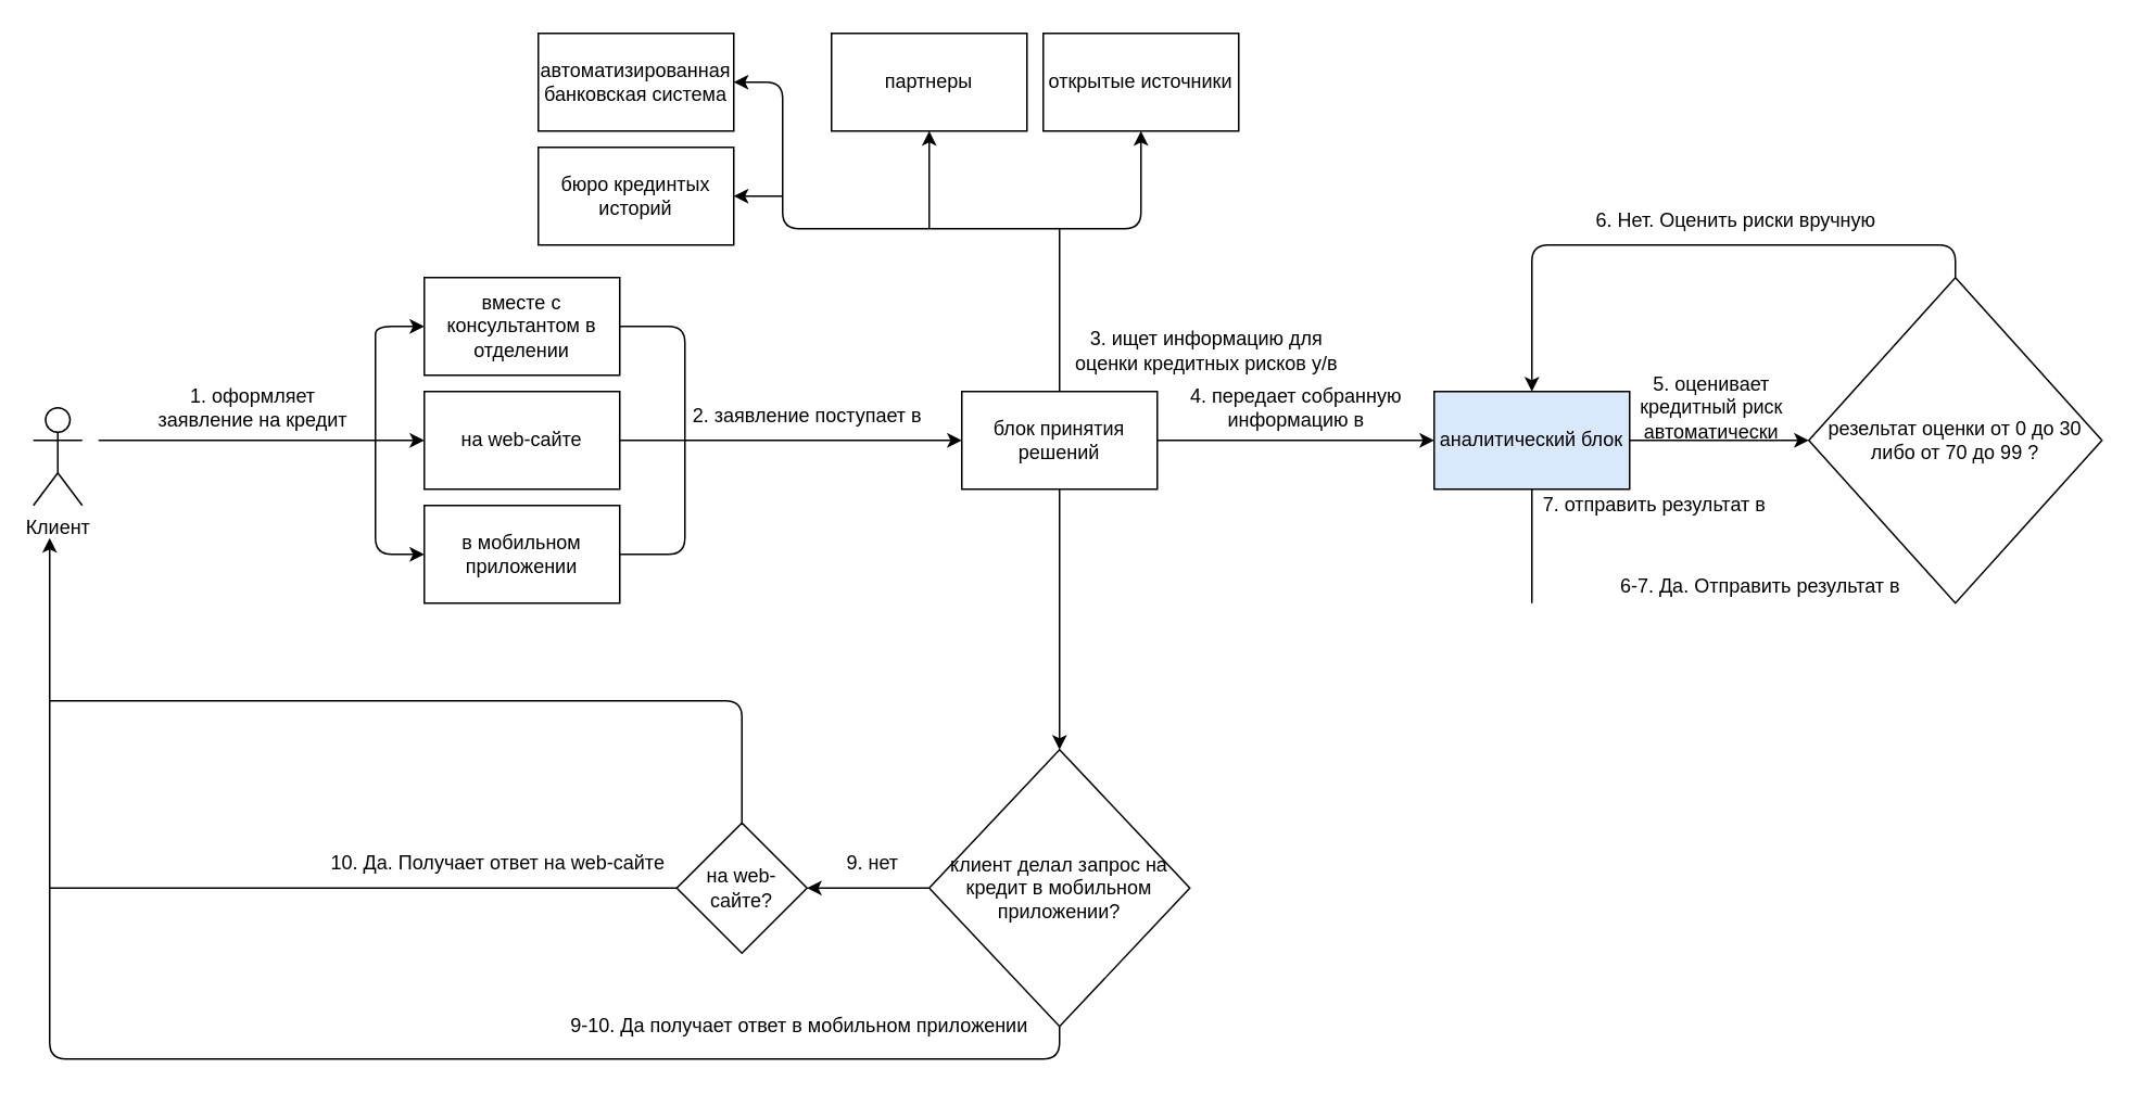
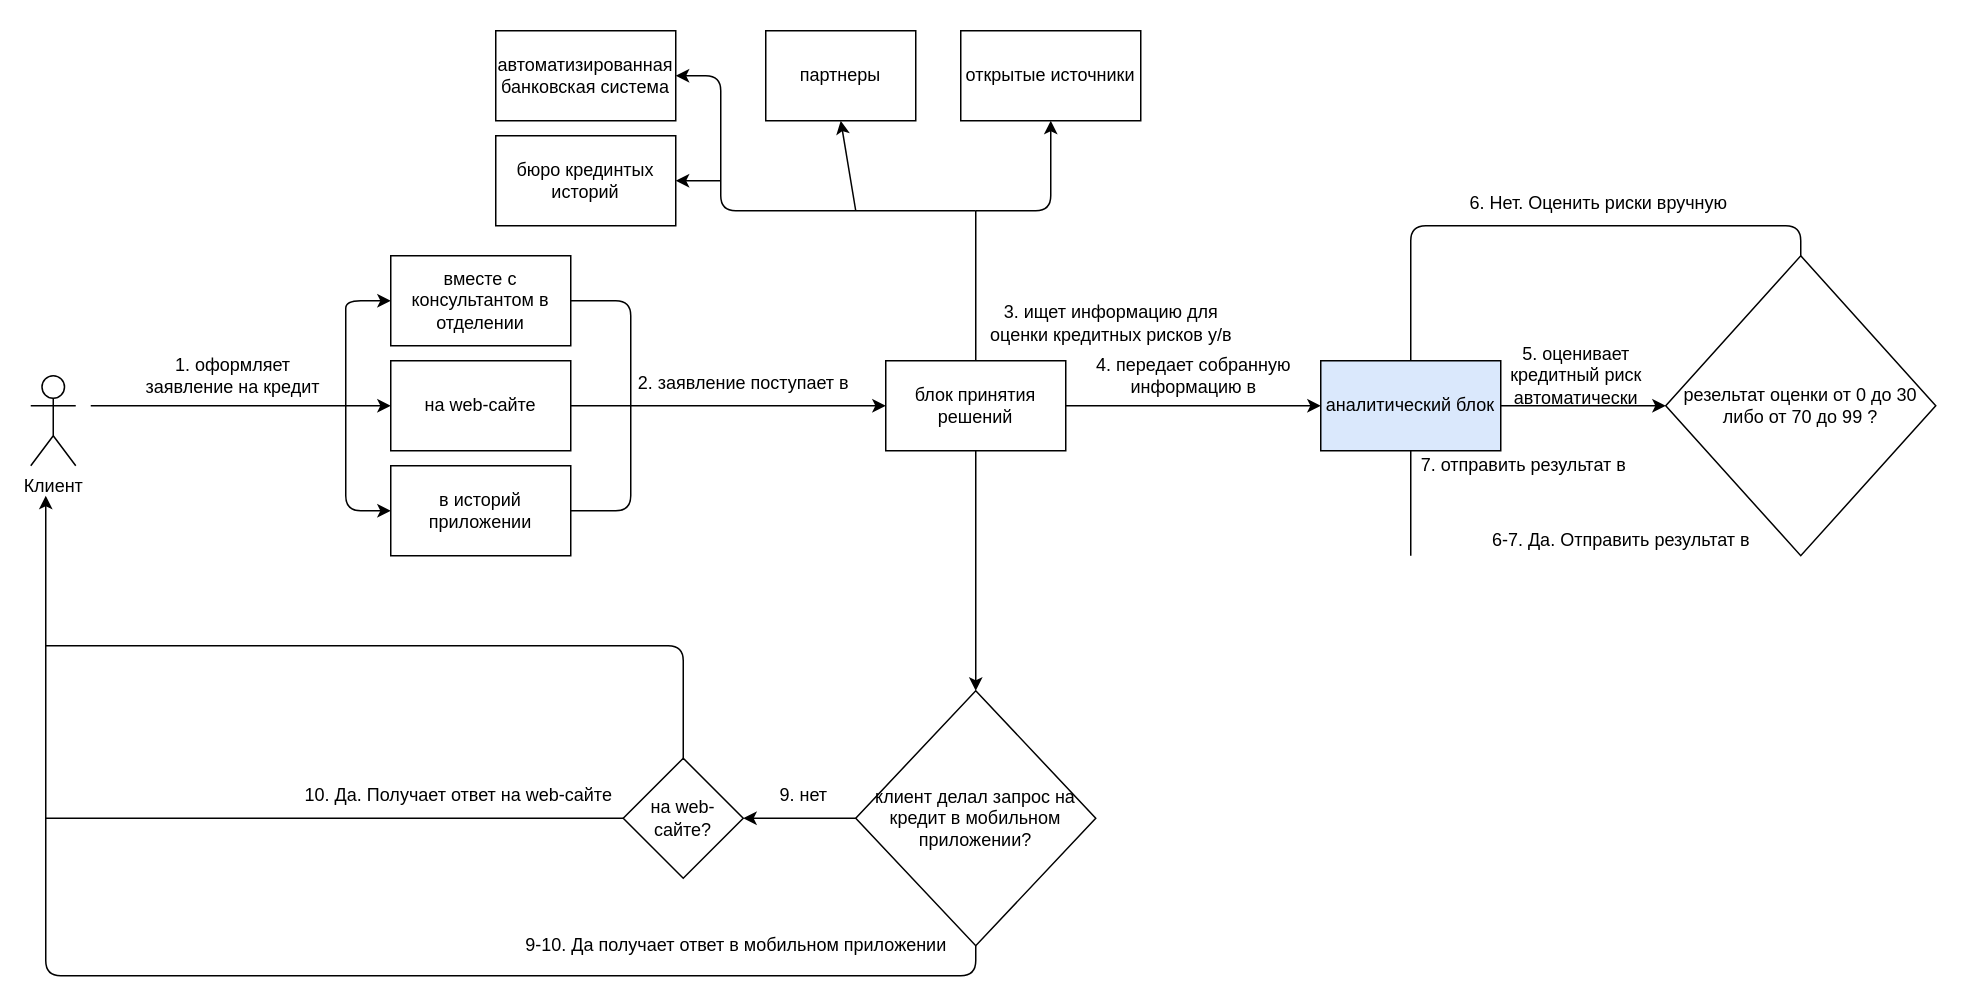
  <mxCell id="0" />
  <mxCell id="1" parent="0" />
  <mxCell id="2" value="Клиент" style="shape=umlActor;verticalLabelPosition=bottom;verticalAlign=top;html=1;outlineConnect=0;" vertex="1" parent="1"><mxGeometry x="20" y="250" width="30" height="60" as="geometry" /></mxCell>
  <mxCell id="3" value="вместе с консультантом в отделении" style="rounded=0;whiteSpace=wrap;html=1;" vertex="1" parent="1"><mxGeometry x="260" y="170" width="120" height="60" as="geometry" /></mxCell>
  <mxCell id="4" value="на web-сайте" style="rounded=0;whiteSpace=wrap;html=1;" vertex="1" parent="1"><mxGeometry x="260" y="240" width="120" height="60" as="geometry" /></mxCell>
- <mxCell id="5" value="в мобильном приложении" style="rounded=0;whiteSpace=wrap;html=1;" vertex="1" parent="1"><mxGeometry x="260" y="310" width="120" height="60" as="geometry" /></mxCell>
+ <mxCell id="5" value="в историй приложении" style="rounded=0;whiteSpace=wrap;html=1;" vertex="1" parent="1"><mxGeometry x="260" y="310" width="120" height="60" as="geometry" /></mxCell>
  <mxCell id="6" value="" style="endArrow=classic;html=1;entryX=0;entryY=0.5;entryDx=0;entryDy=0;" edge="1" parent="1" target="3"><mxGeometry width="50" height="50" relative="1" as="geometry"><mxPoint x="230" y="270" as="sourcePoint" /><mxPoint x="240" y="260" as="targetPoint" /><Array as="points"><mxPoint x="230" y="220" /><mxPoint x="230" y="200" /></Array></mxGeometry></mxCell>
  <mxCell id="7" value="" style="endArrow=classic;html=1;entryX=0;entryY=0.5;entryDx=0;entryDy=0;" edge="1" parent="1" target="4"><mxGeometry width="50" height="50" relative="1" as="geometry"><mxPoint x="60" y="270" as="sourcePoint" /><mxPoint x="420" y="290" as="targetPoint" /></mxGeometry></mxCell>
  <mxCell id="8" value="" style="endArrow=classic;html=1;entryX=0;entryY=0.5;entryDx=0;entryDy=0;" edge="1" parent="1" target="5"><mxGeometry width="50" height="50" relative="1" as="geometry"><mxPoint x="230" y="270" as="sourcePoint" /><mxPoint x="250" y="290" as="targetPoint" /><Array as="points"><mxPoint x="230" y="340" /></Array></mxGeometry></mxCell>
  <mxCell id="9" value="блок принятия решений" style="rounded=0;whiteSpace=wrap;html=1;" vertex="1" parent="1"><mxGeometry x="590" y="240" width="120" height="60" as="geometry" /></mxCell>
  <mxCell id="10" value="1. оформляет заявление на кредит" style="text;html=1;strokeColor=none;fillColor=none;align=center;verticalAlign=middle;whiteSpace=wrap;rounded=0;" vertex="1" parent="1"><mxGeometry x="90" y="240" width="130" height="20" as="geometry" /></mxCell>
  <mxCell id="11" value="" style="endArrow=classic;html=1;exitX=1;exitY=0.5;exitDx=0;exitDy=0;" edge="1" parent="1" source="4"><mxGeometry width="50" height="50" relative="1" as="geometry"><mxPoint x="520" y="330" as="sourcePoint" /><mxPoint x="590" y="270" as="targetPoint" /></mxGeometry></mxCell>
  <mxCell id="12" value="2. заявление поступает в" style="text;html=1;align=center;verticalAlign=middle;resizable=0;points=[];autosize=1;strokeColor=none;fillColor=none;" vertex="1" parent="1"><mxGeometry x="415" y="245" width="160" height="20" as="geometry" /></mxCell>
  <mxCell id="13" value="" style="endArrow=none;html=1;exitX=1;exitY=0.5;exitDx=0;exitDy=0;" edge="1" parent="1" source="3"><mxGeometry width="50" height="50" relative="1" as="geometry"><mxPoint x="520" y="330" as="sourcePoint" /><mxPoint x="420" y="270" as="targetPoint" /><Array as="points"><mxPoint x="420" y="200" /></Array></mxGeometry></mxCell>
  <mxCell id="14" value="" style="endArrow=none;html=1;exitX=1;exitY=0.5;exitDx=0;exitDy=0;" edge="1" parent="1" source="5"><mxGeometry width="50" height="50" relative="1" as="geometry"><mxPoint x="520" y="330" as="sourcePoint" /><mxPoint x="420" y="270" as="targetPoint" /><Array as="points"><mxPoint x="420" y="340" /></Array></mxGeometry></mxCell>
  <mxCell id="15" value="автоматизированная банковская система" style="rounded=0;whiteSpace=wrap;html=1;" vertex="1" parent="1"><mxGeometry x="330" y="20" width="120" height="60" as="geometry" /></mxCell>
- <mxCell id="16" value="партнеры" style="rounded=0;whiteSpace=wrap;html=1;" vertex="1" parent="1"><mxGeometry x="510" y="20" width="120" height="60" as="geometry" /></mxCell>
+ <mxCell id="16" value="партнеры" style="rounded=0;whiteSpace=wrap;html=1;" vertex="1" parent="1"><mxGeometry x="510" y="20" width="100" height="60" as="geometry" /></mxCell>
  <mxCell id="17" value="открытые источники" style="rounded=0;whiteSpace=wrap;html=1;" vertex="1" parent="1"><mxGeometry x="640" y="20" width="120" height="60" as="geometry" /></mxCell>
  <mxCell id="18" value="бюро крединтых историй" style="rounded=0;whiteSpace=wrap;html=1;" vertex="1" parent="1"><mxGeometry x="330" y="90" width="120" height="60" as="geometry" /></mxCell>
  <mxCell id="19" value="" style="endArrow=none;html=1;exitX=0.5;exitY=0;exitDx=0;exitDy=0;" edge="1" parent="1" source="9"><mxGeometry width="50" height="50" relative="1" as="geometry"><mxPoint x="600" y="210" as="sourcePoint" /><mxPoint x="650" y="140" as="targetPoint" /></mxGeometry></mxCell>
  <mxCell id="20" value="3. ищет информацию для&lt;br&gt;оценки кредитных рисков у/в" style="text;html=1;align=center;verticalAlign=middle;resizable=0;points=[];autosize=1;strokeColor=none;fillColor=none;" vertex="1" parent="1"><mxGeometry x="650" y="200" width="180" height="30" as="geometry" /></mxCell>
  <mxCell id="21" value="" style="endArrow=classic;html=1;entryX=0.5;entryY=1;entryDx=0;entryDy=0;" edge="1" parent="1" target="17"><mxGeometry width="50" height="50" relative="1" as="geometry"><mxPoint x="650" y="140" as="sourcePoint" /><mxPoint x="630" y="180" as="targetPoint" /><Array as="points"><mxPoint x="700" y="140" /></Array></mxGeometry></mxCell>
  <mxCell id="22" value="" style="endArrow=classic;html=1;entryX=1;entryY=0.5;entryDx=0;entryDy=0;" edge="1" parent="1" target="15"><mxGeometry width="50" height="50" relative="1" as="geometry"><mxPoint x="650" y="140" as="sourcePoint" /><mxPoint x="630" y="180" as="targetPoint" /><Array as="points"><mxPoint x="480" y="140" /><mxPoint x="480" y="50" /></Array></mxGeometry></mxCell>
  <mxCell id="23" value="" style="endArrow=classic;html=1;" edge="1" parent="1"><mxGeometry width="50" height="50" relative="1" as="geometry"><mxPoint x="480" y="120" as="sourcePoint" /><mxPoint x="450" y="120" as="targetPoint" /></mxGeometry></mxCell>
  <mxCell id="24" value="" style="endArrow=classic;html=1;entryX=0.5;entryY=1;entryDx=0;entryDy=0;" edge="1" parent="1" target="16"><mxGeometry width="50" height="50" relative="1" as="geometry"><mxPoint x="570" y="140" as="sourcePoint" /><mxPoint x="630" y="180" as="targetPoint" /></mxGeometry></mxCell>
  <mxCell id="25" value="аналитический блок" style="rounded=0;whiteSpace=wrap;html=1;fillColor=#dae8fc;" vertex="1" parent="1"><mxGeometry x="880" y="240" width="120" height="60" as="geometry" /></mxCell>
  <mxCell id="26" value="" style="endArrow=classic;html=1;entryX=0;entryY=0.5;entryDx=0;entryDy=0;exitX=1;exitY=0.5;exitDx=0;exitDy=0;" edge="1" parent="1" source="9" target="25"><mxGeometry width="50" height="50" relative="1" as="geometry"><mxPoint x="680" y="340" as="sourcePoint" /><mxPoint x="730" y="290" as="targetPoint" /></mxGeometry></mxCell>
  <mxCell id="27" value="4. передает собранную&lt;br&gt;информацию в" style="text;html=1;align=center;verticalAlign=middle;resizable=0;points=[];autosize=1;strokeColor=none;fillColor=none;" vertex="1" parent="1"><mxGeometry x="720" y="235" width="150" height="30" as="geometry" /></mxCell>
  <mxCell id="28" value="5. оценивает&lt;br&gt;кредитный риск&lt;br&gt;автоматически" style="text;html=1;align=center;verticalAlign=middle;resizable=0;points=[];autosize=1;strokeColor=none;fillColor=none;" vertex="1" parent="1"><mxGeometry x="1000" y="225" width="100" height="50" as="geometry" /></mxCell>
  <mxCell id="29" value="резельтат оценки от 0 до 30 либо от 70 до 99 ?" style="rhombus;whiteSpace=wrap;html=1;" vertex="1" parent="1"><mxGeometry x="1110" y="170" width="180" height="200" as="geometry" /></mxCell>
  <mxCell id="30" value="" style="endArrow=classic;html=1;exitX=1;exitY=0.5;exitDx=0;exitDy=0;" edge="1" parent="1" source="25"><mxGeometry width="50" height="50" relative="1" as="geometry"><mxPoint x="750" y="380" as="sourcePoint" /><mxPoint x="1110" y="270" as="targetPoint" /></mxGeometry></mxCell>
  <mxCell id="31" value="6-7. Да. Отправить результат в" style="text;html=1;align=center;verticalAlign=middle;resizable=0;points=[];autosize=1;strokeColor=none;fillColor=none;" vertex="1" parent="1"><mxGeometry x="985" y="350" width="190" height="20" as="geometry" /></mxCell>
  <mxCell id="32" value="6. Нет. Оценить риски вручную" style="text;html=1;align=center;verticalAlign=middle;resizable=0;points=[];autosize=1;strokeColor=none;fillColor=none;" vertex="1" parent="1"><mxGeometry x="970" y="125" width="190" height="20" as="geometry" /></mxCell>
- <mxCell id="33" value="" style="endArrow=classic;html=1;entryX=0.5;entryY=0;entryDx=0;entryDy=0;exitX=0.5;exitY=0;exitDx=0;exitDy=0;" edge="1" parent="1" source="29" target="25"><mxGeometry width="50" height="50" relative="1" as="geometry"><mxPoint x="1200" y="160" as="sourcePoint" /><mxPoint x="1430" y="110" as="targetPoint" /><Array as="points"><mxPoint x="1200" y="150" /><mxPoint x="940" y="150" /></Array></mxGeometry></mxCell>
+ <mxCell id="33" value="" style="endArrow=none;html=1;entryX=0.5;entryY=0;entryDx=0;entryDy=0;exitX=0.5;exitY=0;exitDx=0;exitDy=0;" edge="1" parent="1" source="29" target="25"><mxGeometry width="50" height="50" relative="1" as="geometry"><mxPoint x="1200" y="160" as="sourcePoint" /><mxPoint x="1430" y="110" as="targetPoint" /><Array as="points"><mxPoint x="1200" y="150" /><mxPoint x="940" y="150" /></Array></mxGeometry></mxCell>
  <mxCell id="34" value="" style="endArrow=none;html=1;entryX=0.5;entryY=1;entryDx=0;entryDy=0;" edge="1" parent="1" target="25"><mxGeometry width="50" height="50" relative="1" as="geometry"><mxPoint x="940" y="370" as="sourcePoint" /><mxPoint x="1120" y="310" as="targetPoint" /></mxGeometry></mxCell>
  <mxCell id="35" value="7. отправить результат в" style="text;html=1;align=center;verticalAlign=middle;resizable=0;points=[];autosize=1;strokeColor=none;fillColor=none;" vertex="1" parent="1"><mxGeometry x="940" y="300" width="150" height="20" as="geometry" /></mxCell>
  <mxCell id="36" value="клиент делал запрос на кредит в мобильном приложении?" style="rhombus;whiteSpace=wrap;html=1;" vertex="1" parent="1"><mxGeometry x="570" y="460" width="160" height="170" as="geometry" /></mxCell>
  <mxCell id="37" value="" style="endArrow=classic;html=1;entryX=0.5;entryY=0;entryDx=0;entryDy=0;exitX=0.5;exitY=1;exitDx=0;exitDy=0;" edge="1" parent="1" source="9" target="36"><mxGeometry width="50" height="50" relative="1" as="geometry"><mxPoint x="540" y="520" as="sourcePoint" /><mxPoint x="590" y="470" as="targetPoint" /></mxGeometry></mxCell>
  <mxCell id="38" value="" style="endArrow=classic;html=1;exitX=0.5;exitY=1;exitDx=0;exitDy=0;" edge="1" parent="1" source="36"><mxGeometry width="50" height="50" relative="1" as="geometry"><mxPoint x="540" y="710" as="sourcePoint" /><mxPoint x="30" y="330" as="targetPoint" /><Array as="points"><mxPoint x="650" y="650" /><mxPoint x="30" y="650" /></Array></mxGeometry></mxCell>
  <mxCell id="39" value="9-10. Да получает ответ в мобильном приложении" style="text;html=1;align=center;verticalAlign=middle;resizable=0;points=[];autosize=1;strokeColor=none;fillColor=none;" vertex="1" parent="1"><mxGeometry x="340" y="620" width="300" height="20" as="geometry" /></mxCell>
  <mxCell id="40" value="на web-сайте?" style="rhombus;whiteSpace=wrap;html=1;" vertex="1" parent="1"><mxGeometry x="415" y="505" width="80" height="80" as="geometry" /></mxCell>
  <mxCell id="41" value="" style="endArrow=classic;html=1;exitX=0;exitY=0.5;exitDx=0;exitDy=0;entryX=1;entryY=0.5;entryDx=0;entryDy=0;" edge="1" parent="1" source="36" target="40"><mxGeometry width="50" height="50" relative="1" as="geometry"><mxPoint x="620" y="460" as="sourcePoint" /><mxPoint x="670" y="410" as="targetPoint" /></mxGeometry></mxCell>
  <mxCell id="42" value="9. нет" style="text;html=1;align=center;verticalAlign=middle;resizable=0;points=[];autosize=1;strokeColor=none;fillColor=none;" vertex="1" parent="1"><mxGeometry x="510" y="520" width="50" height="20" as="geometry" /></mxCell>
  <mxCell id="43" value="10. Да. Получает ответ на web-сайте" style="text;html=1;align=center;verticalAlign=middle;resizable=0;points=[];autosize=1;strokeColor=none;fillColor=none;" vertex="1" parent="1"><mxGeometry x="195" y="520" width="220" height="20" as="geometry" /></mxCell>
  <mxCell id="44" value="" style="endArrow=none;html=1;exitX=0;exitY=0.5;exitDx=0;exitDy=0;" edge="1" parent="1" source="40"><mxGeometry width="50" height="50" relative="1" as="geometry"><mxPoint x="410" y="390" as="sourcePoint" /><mxPoint x="30" y="545" as="targetPoint" /></mxGeometry></mxCell>
  <mxCell id="45" value="" style="endArrow=none;html=1;exitX=0.5;exitY=0;exitDx=0;exitDy=0;" edge="1" parent="1" source="40"><mxGeometry width="50" height="50" relative="1" as="geometry"><mxPoint x="410" y="390" as="sourcePoint" /><mxPoint x="30" y="430" as="targetPoint" /><Array as="points"><mxPoint x="455" y="430" /></Array></mxGeometry></mxCell>
